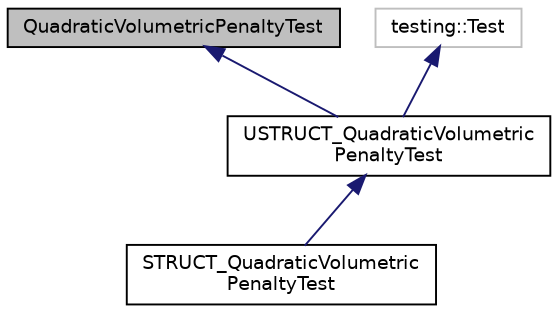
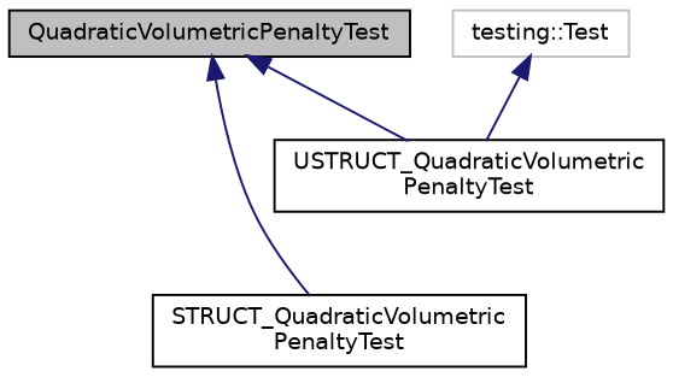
  digraph {
    fontname="DejaVu Sans"
    node [color=black fillcolor=white fontname="DejaVu Sans" fontsize=10 shape=record style=filled]
    edge [color=midnightblue dir=back fontname="DejaVu Sans" fontsize=10 labelfontname=Helvetica labelfontsize=10 style=solid]
    n1 [fillcolor=grey75 fontcolor=black height=0.2 label=QuadraticVolumetricPenaltyTest width=0.4]
    n2 [height=0.2 label="STRUCT_QuadraticVolumetric\lPenaltyTest" width=0.4]
    n3 [height=0.2 label="USTRUCT_QuadraticVolumetric\lPenaltyTest" width=0.4]
    n4 [color=grey75 height=0.2 label="testing::Test" width=0.4]
-   n3 -> n2
+   n1 -> n2
    n1 -> n3
    n4 -> n3
  }
